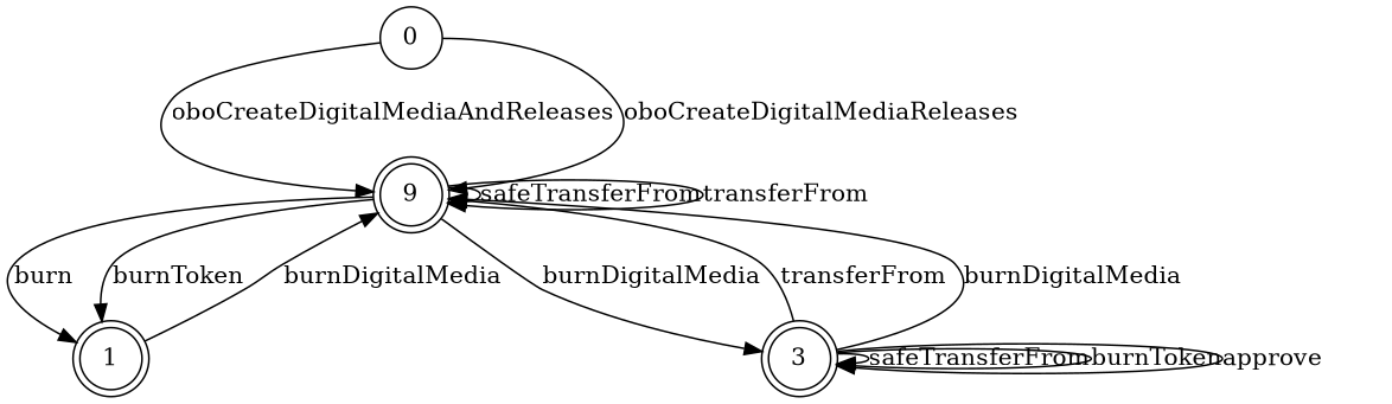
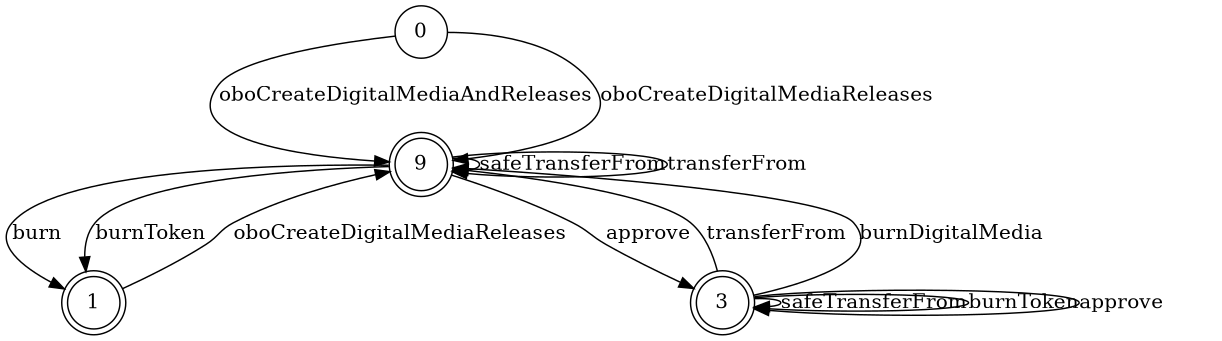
  digraph {
    node [shape=doublecircle]
    n1 [label=0 shape=circle]
    n2 [label=9]
    n3 [label=1]
    n4 [label=3]
    n1 -> n2 [label=oboCreateDigitalMediaAndReleases]
    n1 -> n2 [label=oboCreateDigitalMediaReleases]
    n2 -> n2 [label=safeTransferFrom]
    n2 -> n2 [label=transferFrom]
    n2 -> n3 [label=burn]
    n2 -> n3 [label=burnToken]
-   n2 -> n4 [label=burnDigitalMedia]
-   n3 -> n2 [label=burnDigitalMedia]
+   n2 -> n4 [label=approve]
+   n3 -> n2 [label=oboCreateDigitalMediaReleases]
    n4 -> n2 [label=transferFrom]
    n4 -> n2 [label=burnDigitalMedia]
    n4 -> n4 [label=safeTransferFrom]
    n4 -> n4 [label=burnToken]
    n4 -> n4 [label=approve]
  }
